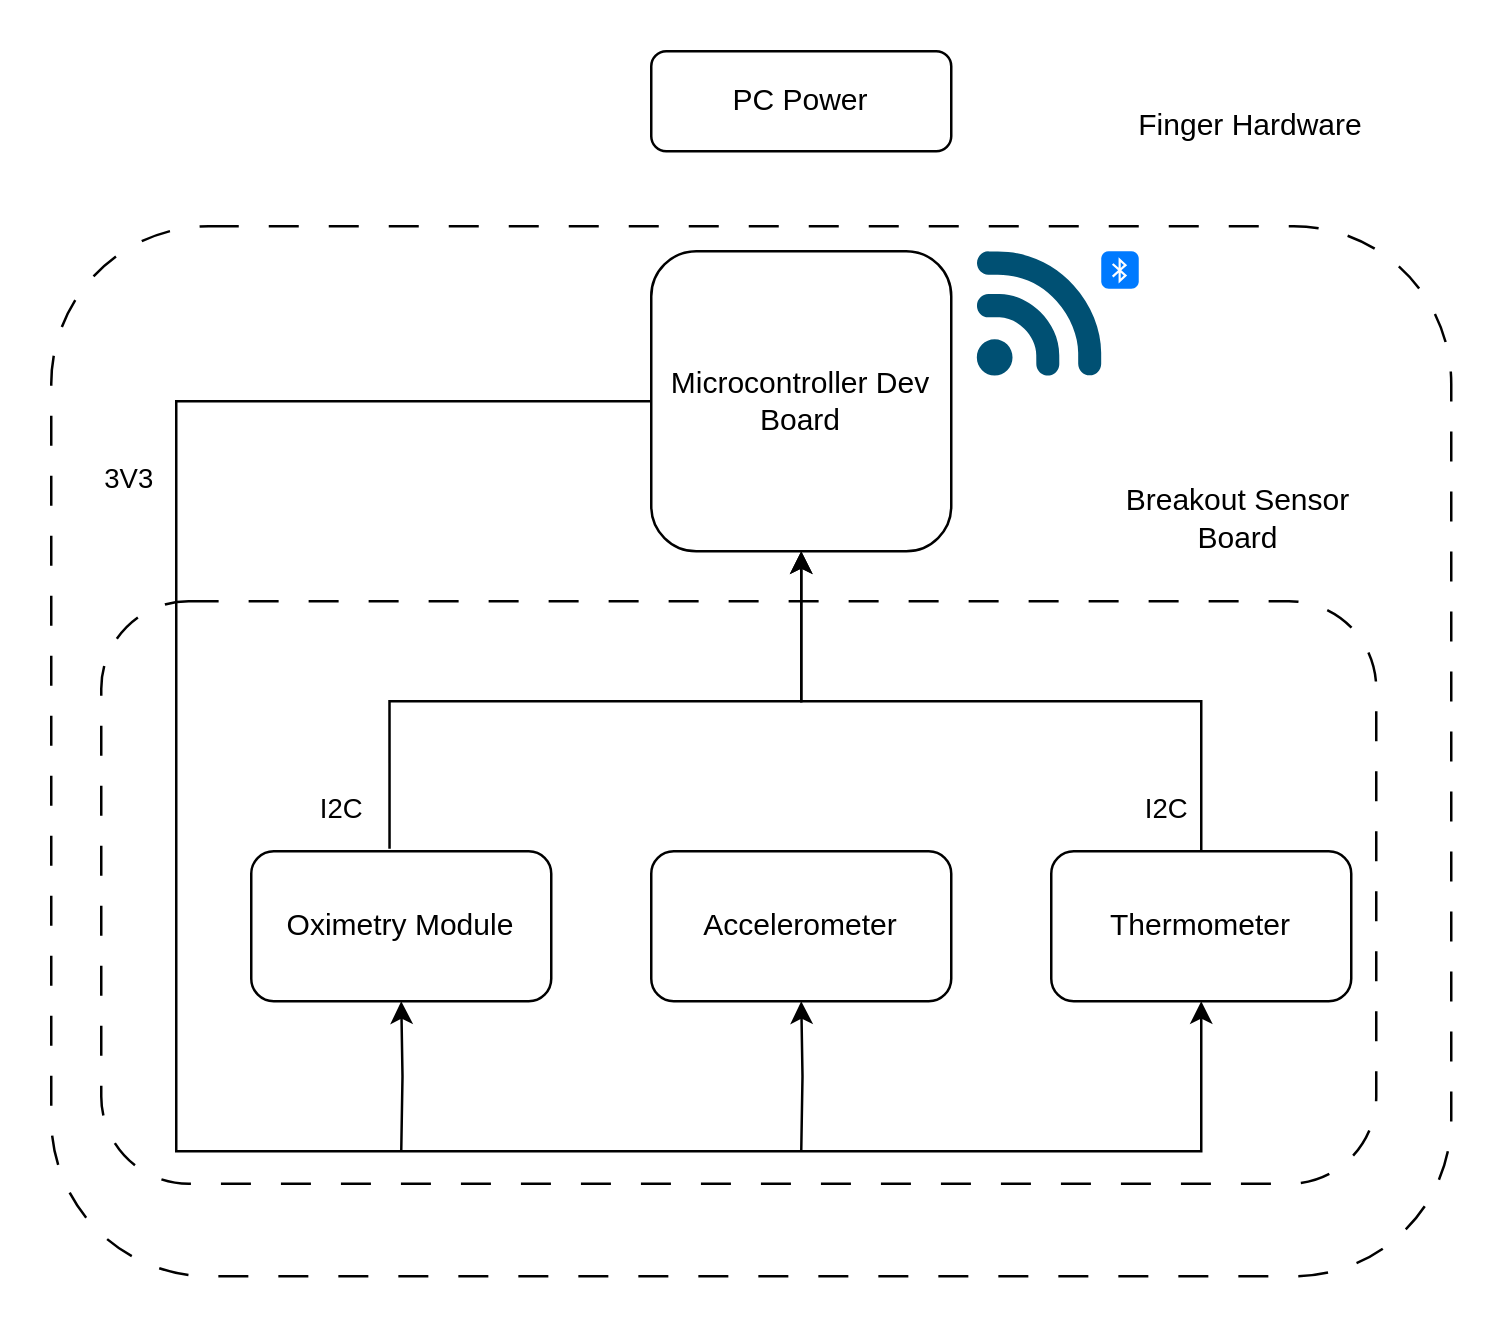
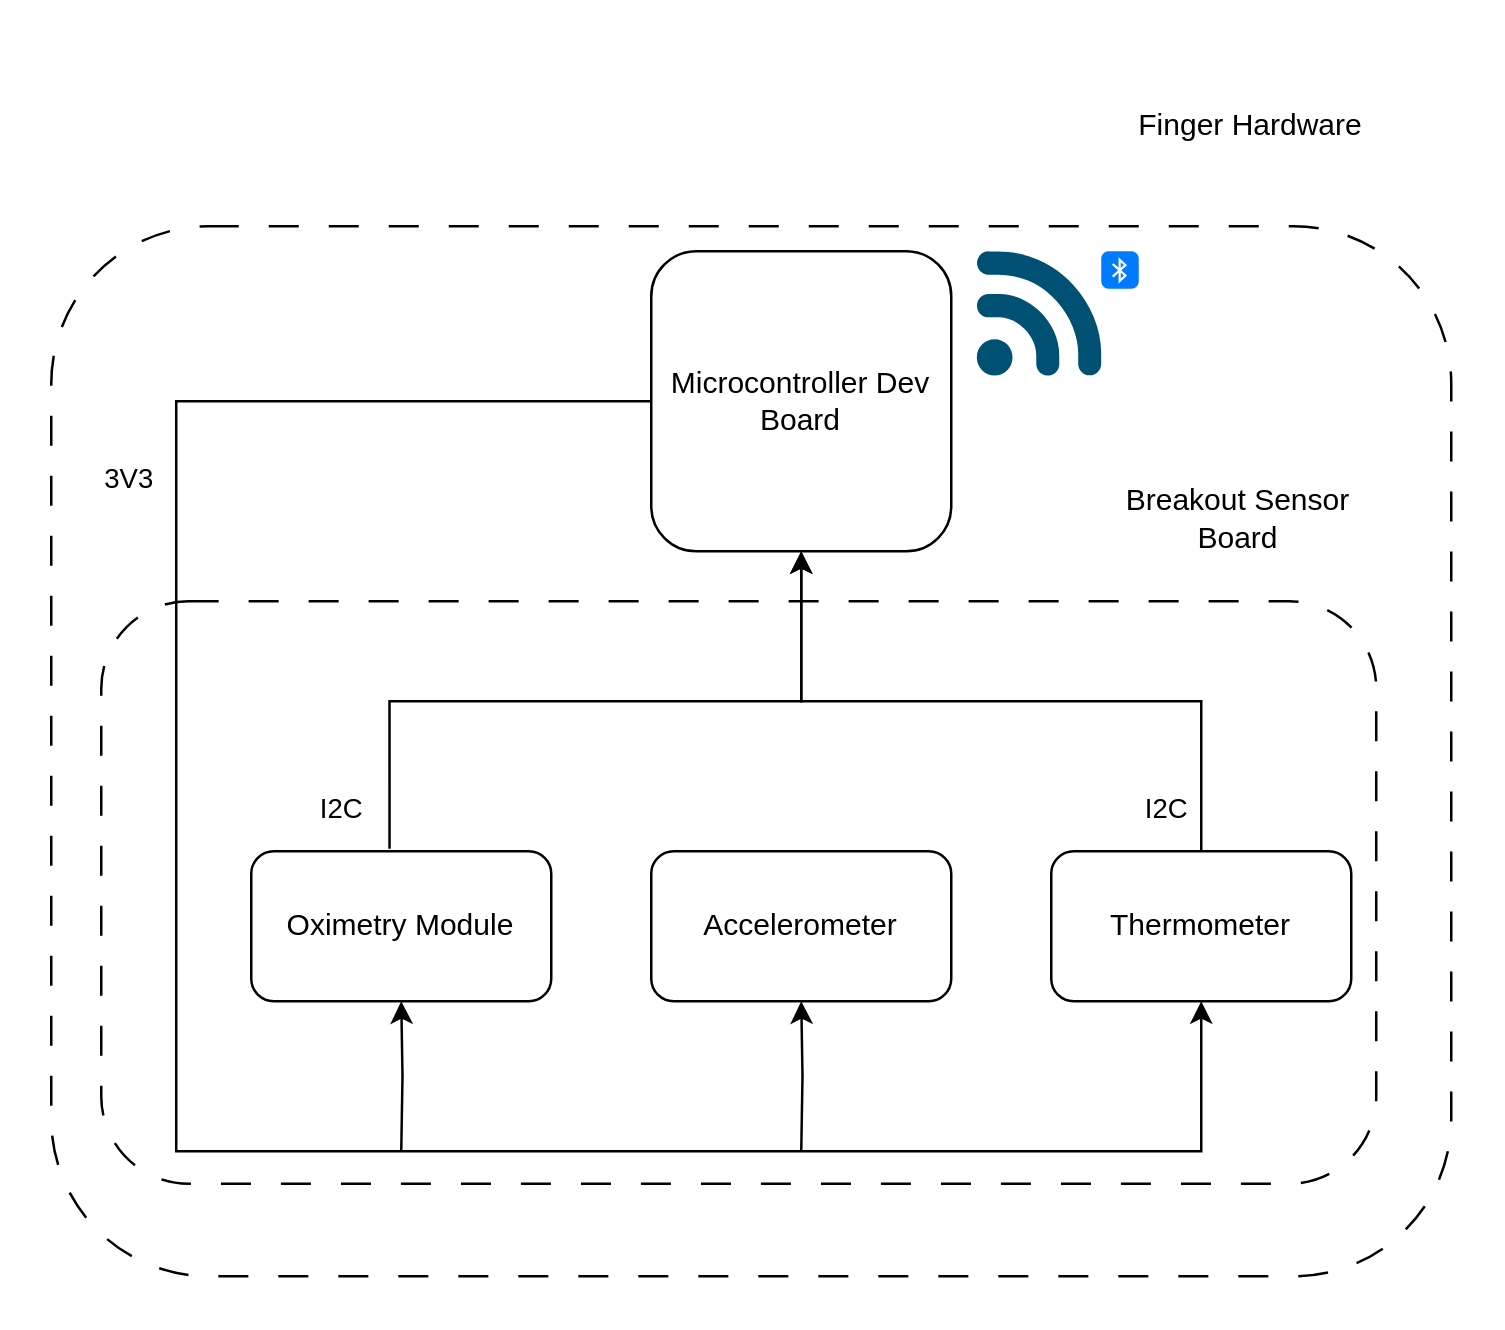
  <mxCell id="0" />
  <mxCell id="1" parent="0" />
  <mxCell id="2" value="Breakout Sensor Board" style="rounded=1;whiteSpace=wrap;html=1;fillColor=none;dashed=1;dashPattern=12 12;spacingTop=-300;spacingRight=0;spacingLeft=400;fontColor=#000000;" vertex="1" parent="1"><mxGeometry x="40" y="240" width="510" height="233" as="geometry" /></mxCell>
  <mxCell id="3" value="Finger Hardware" style="rounded=1;whiteSpace=wrap;html=1;fillColor=none;dashed=1;dashPattern=12 12;spacingTop=-500;spacingRight=0;spacingLeft=400;fontColor=#000000;" vertex="1" parent="1"><mxGeometry x="20" y="90" width="560" height="420" as="geometry" /></mxCell>
  <mxCell id="4" style="edgeStyle=orthogonalEdgeStyle;rounded=0;orthogonalLoop=1;jettySize=auto;html=1;entryX=0.5;entryY=1;entryDx=0;entryDy=0;exitX=0;exitY=0.5;exitDx=0;exitDy=0;fontColor=#000000;" edge="1" parent="1" source="7" target="13"><mxGeometry relative="1" as="geometry"><mxPoint x="460" y="400" as="targetPoint" /><mxPoint x="50" y="190" as="sourcePoint" /><Array as="points"><mxPoint x="70" y="160" /><mxPoint x="70" y="460" /><mxPoint x="480" y="460" /></Array></mxGeometry></mxCell>
  <mxCell id="5" value="&lt;div&gt;3V3&lt;/div&gt;" style="edgeLabel;html=1;align=center;verticalAlign=middle;resizable=0;points=[];fontColor=#000000;" vertex="1" connectable="0" parent="4"><mxGeometry x="-0.542" y="2" relative="1" as="geometry"><mxPoint x="-22" as="offset" /></mxGeometry></mxCell>
  <mxCell id="6" value="&lt;div&gt;Oximetry Module&lt;/div&gt;" style="rounded=1;whiteSpace=wrap;html=1;fontColor=#000000;" vertex="1" parent="1"><mxGeometry x="100" y="340" width="120" height="60" as="geometry" /></mxCell>
  <mxCell id="7" value="&lt;div&gt;Microcontroller Dev Board&lt;br&gt;&lt;/div&gt;" style="rounded=1;whiteSpace=wrap;html=1;fontColor=#000000;" vertex="1" parent="1"><mxGeometry x="260" y="100" width="120" height="120" as="geometry" /></mxCell>
  <mxCell id="8" style="edgeStyle=orthogonalEdgeStyle;rounded=0;orthogonalLoop=1;jettySize=auto;html=1;entryX=0.5;entryY=1;entryDx=0;entryDy=0;fontColor=#000000;exitX=0.461;exitY=-0.017;exitDx=0;exitDy=0;exitPerimeter=0;" edge="1" parent="1" target="7" source="6"><mxGeometry relative="1" as="geometry"><Array as="points"><mxPoint x="155" y="280" /><mxPoint x="320" y="280" /></Array><mxPoint x="225" y="280" as="sourcePoint" /><mxPoint x="320" y="280" as="targetPoint" /></mxGeometry></mxCell>
  <mxCell id="9" value="&lt;div&gt;I2C&lt;/div&gt;" style="edgeLabel;html=1;align=center;verticalAlign=middle;resizable=0;points=[];fontColor=#000000;" vertex="1" connectable="0" parent="8"><mxGeometry x="-0.178" y="-1" relative="1" as="geometry"><mxPoint x="-78" y="41" as="offset" /></mxGeometry></mxCell>
  <mxCell id="10" value="&lt;div&gt;Accelerometer&lt;/div&gt;" style="rounded=1;whiteSpace=wrap;html=1;fontColor=#000000;" vertex="1" parent="1"><mxGeometry x="260" y="340" width="120" height="60" as="geometry" /></mxCell>
  <mxCell id="11" style="edgeStyle=orthogonalEdgeStyle;rounded=0;orthogonalLoop=1;jettySize=auto;html=1;fontColor=#000000;" edge="1" parent="1" source="13"><mxGeometry relative="1" as="geometry"><Array as="points"><mxPoint x="480" y="280" /><mxPoint x="320" y="280" /></Array><mxPoint x="320" y="220" as="targetPoint" /></mxGeometry></mxCell>
  <mxCell id="12" value="&lt;div&gt;I2C&lt;/div&gt;" style="edgeLabel;html=1;align=center;verticalAlign=middle;resizable=0;points=[];fontColor=#000000;" vertex="1" connectable="0" parent="11"><mxGeometry x="-0.556" y="2" relative="1" as="geometry"><mxPoint x="-13" y="40" as="offset" /></mxGeometry></mxCell>
  <mxCell id="13" value="Thermometer" style="rounded=1;whiteSpace=wrap;html=1;fontColor=#000000;" vertex="1" parent="1"><mxGeometry x="420" y="340" width="120" height="60" as="geometry" /></mxCell>
  <mxCell id="14" style="edgeStyle=orthogonalEdgeStyle;rounded=0;orthogonalLoop=1;jettySize=auto;html=1;entryX=0.5;entryY=1;entryDx=0;entryDy=0;fontColor=#000000;" edge="1" parent="1" target="6"><mxGeometry relative="1" as="geometry"><mxPoint x="160" y="460" as="sourcePoint" /><mxPoint x="159.66" y="460" as="targetPoint" /></mxGeometry></mxCell>
  <mxCell id="15" style="edgeStyle=orthogonalEdgeStyle;rounded=0;orthogonalLoop=1;jettySize=auto;html=1;entryX=0.5;entryY=1;entryDx=0;entryDy=0;fontColor=#000000;" edge="1" parent="1" target="10"><mxGeometry relative="1" as="geometry"><mxPoint x="320" y="460" as="sourcePoint" /><mxPoint x="330" y="410" as="targetPoint" /></mxGeometry></mxCell>
- <mxCell id="16" value="PC Power" style="rounded=1;whiteSpace=wrap;html=1;fontColor=#000000;" vertex="1" parent="1"><mxGeometry x="260" y="20" width="120" height="40" as="geometry" /></mxCell>
  <mxCell id="17" value="" style="points=[[0.005,0.09,0],[0.08,0,0],[0.76,0.25,0],[1,0.92,0],[0.91,0.995,0],[0.57,0.995,0],[0.045,0.955,0],[0.005,0.43,0]];verticalLabelPosition=bottom;sketch=0;html=1;verticalAlign=top;aspect=fixed;align=center;pointerEvents=1;shape=mxgraph.cisco19.3g_4g_indicator;fillColor=#005073;strokeColor=none;flipH=0;" vertex="1" parent="1"><mxGeometry x="390" y="100" width="50" height="50" as="geometry" /></mxCell>
  <mxCell id="18" value="" style="html=1;strokeWidth=1;shadow=0;dashed=0;shape=mxgraph.ios7.misc.bluetooth;fillColor=#007AFF;strokeColor=none;buttonText=;strokeColor2=#222222;fontColor=#222222;fontSize=8;verticalLabelPosition=bottom;verticalAlign=top;align=center;sketch=0;" vertex="1" parent="1"><mxGeometry x="440" y="100" width="15" height="15" as="geometry" /></mxCell>
